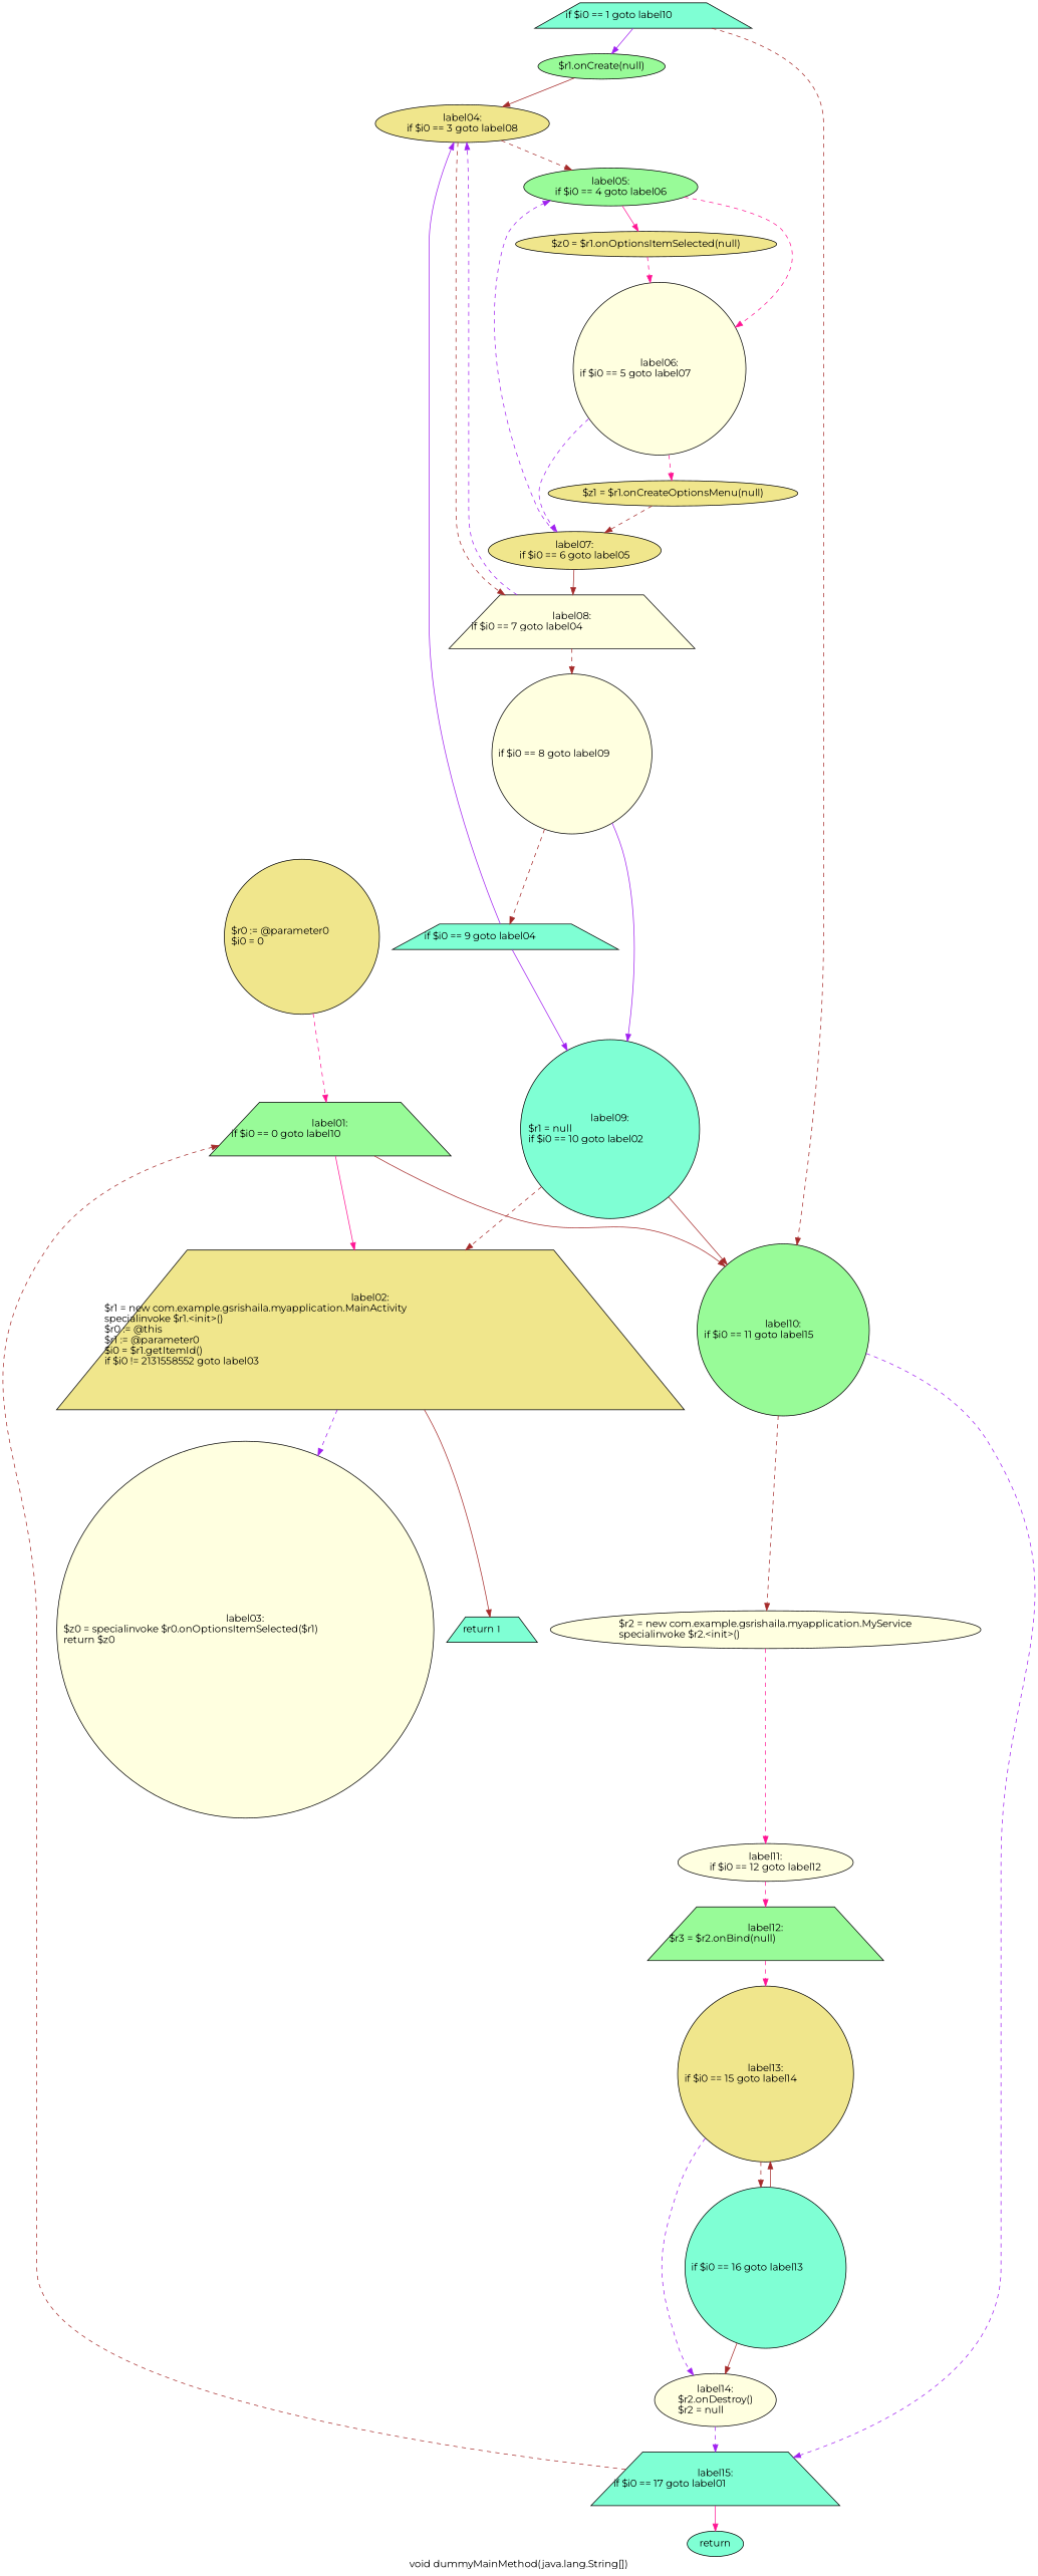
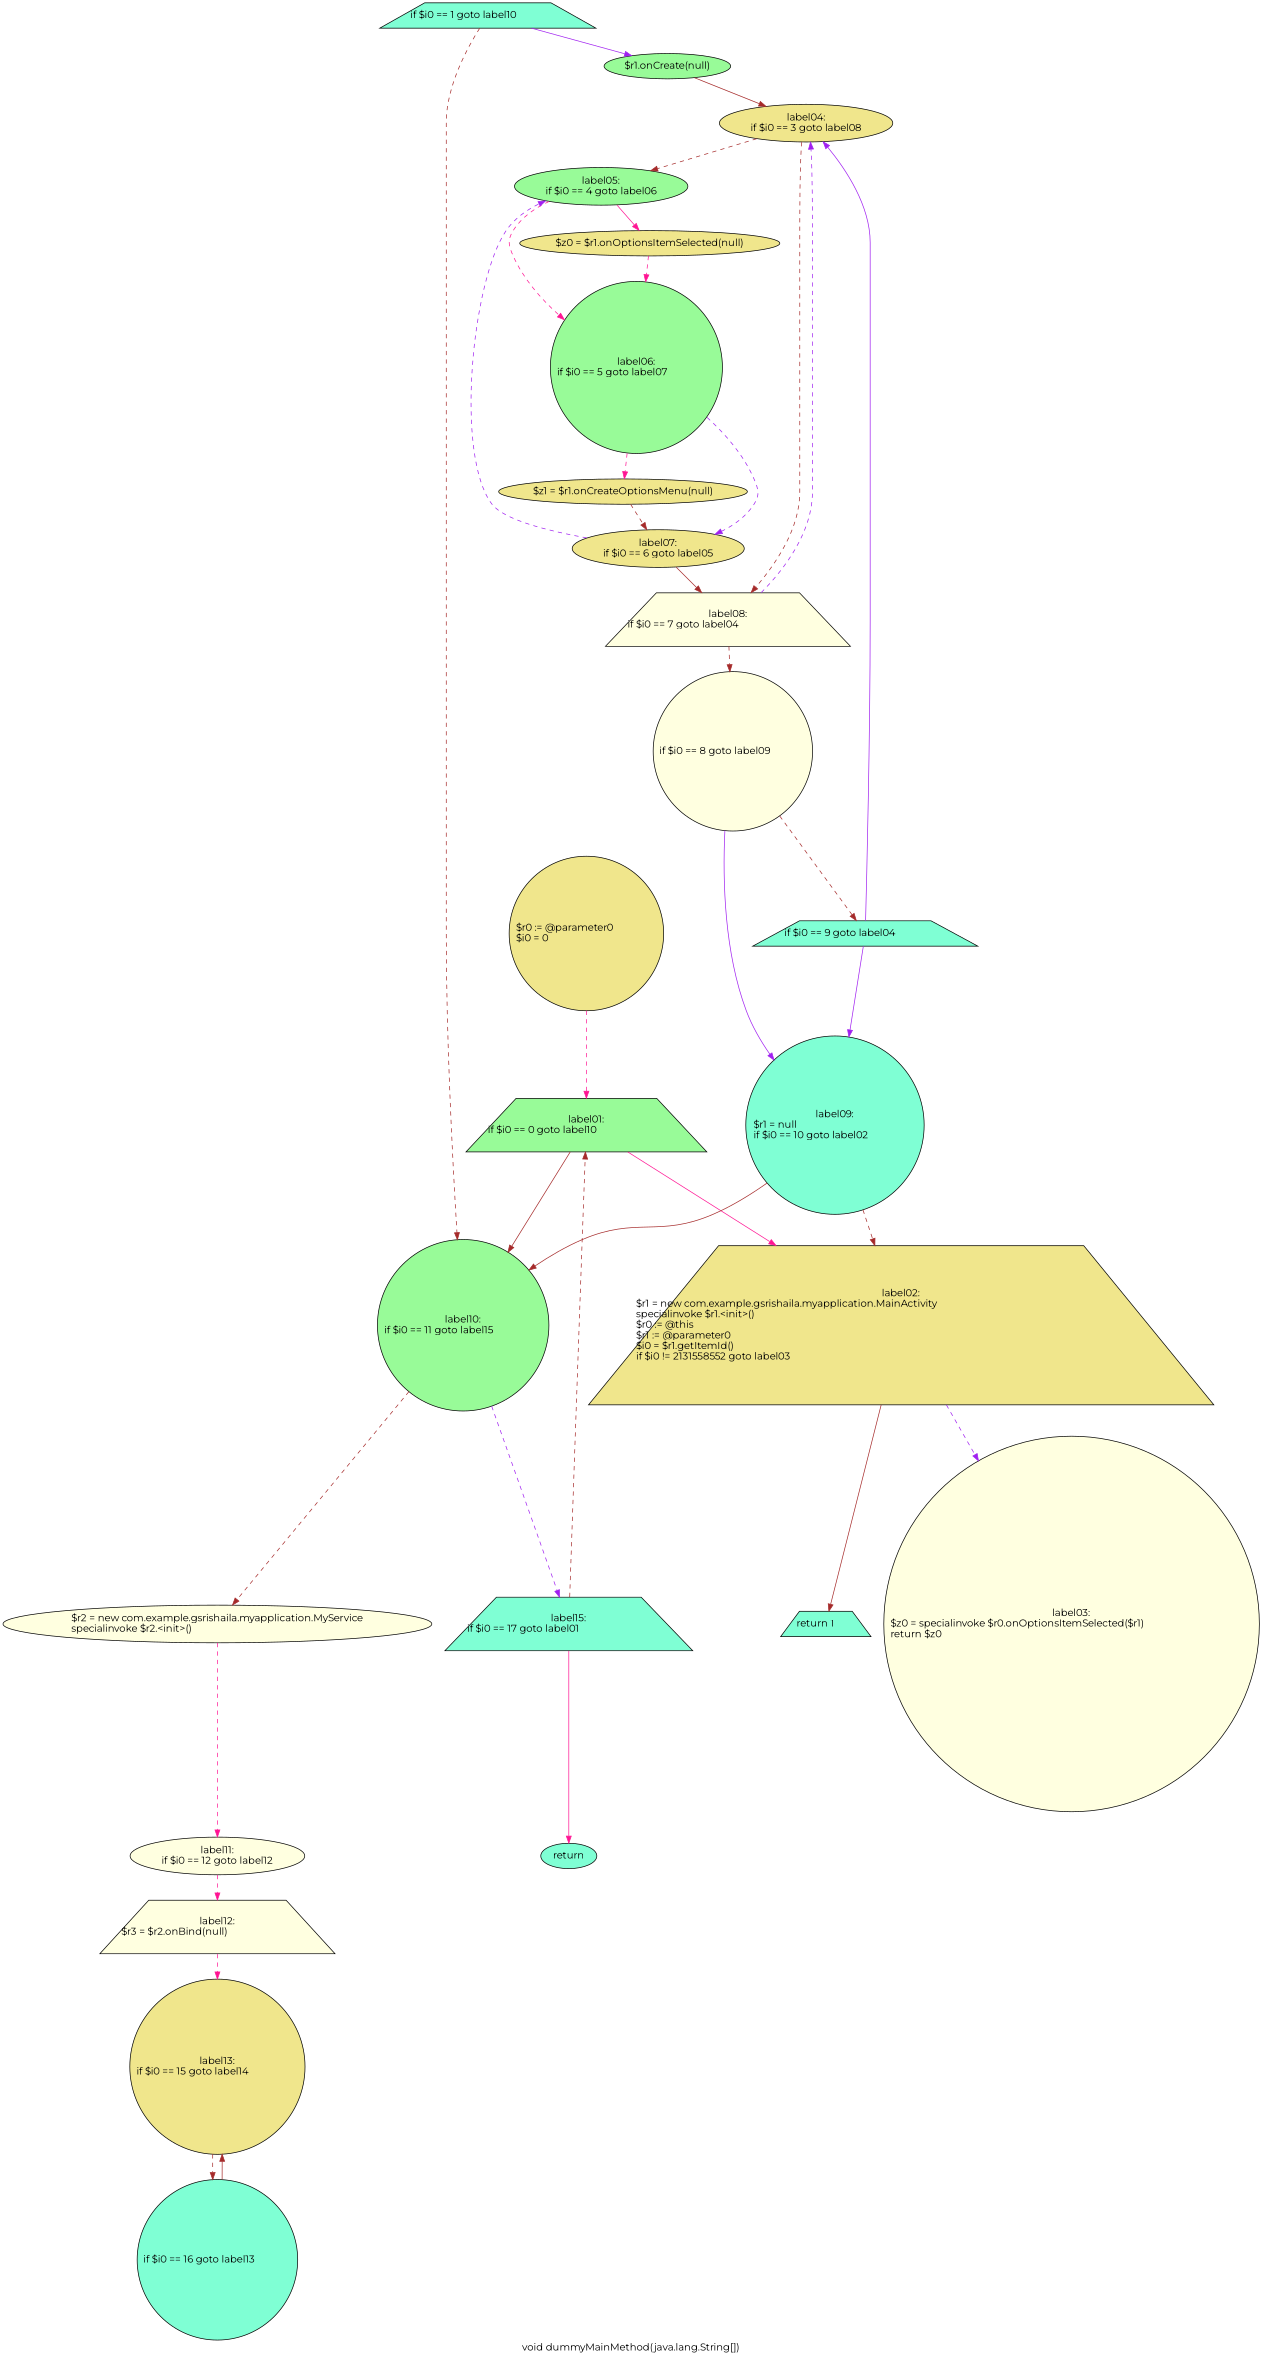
  digraph {
    fontname=Montserrat
    label="void dummyMainMethod(java.lang.String[])"
    node [fillcolor=khaki fontname=Montserrat shape=ellipse style=filled]
    edge [color=brown fontname=Montserrat style=dashed]
    n1 [label="$r0 := @parameter0\l$i0 = 0\l" shape=circle]
    n2 [fillcolor=palegreen label="label01:\nif $i0 == 0 goto label10\l" shape=trapezium]
    n3 [label="label02:\n$r1 = new com.example.gsrishaila.myapplication.MainActivity\lspecialinvoke $r1.<init>()\l$r0 := @this\l$r1 := @parameter0\l$i0 = $r1.getItemId()\lif $i0 != 2131558552 goto label03\l" shape=trapezium]
    n4 [fillcolor=palegreen label="label10:\nif $i0 == 11 goto label15\l" shape=circle]
    n5 [fillcolor=aquamarine label="return 1\l" shape=trapezium]
    n6 [fillcolor=lightyellow label="label03:\n$z0 = specialinvoke $r0.onOptionsItemSelected($r1)\lreturn $z0\l" shape=circle]
    n7 [fillcolor=lightyellow label="$r2 = new com.example.gsrishaila.myapplication.MyService\lspecialinvoke $r2.<init>()\l"]
    n8 [fillcolor=aquamarine label="label15:\nif $i0 == 17 goto label01\l" shape=trapezium]
    n9 [fillcolor=lightyellow label="label11:\nif $i0 == 12 goto label12\l"]
    n10 [fillcolor=aquamarine label="return\l"]
    n11 [fillcolor=aquamarine label="if $i0 == 1 goto label10\l" shape=trapezium]
    n12 [fillcolor=palegreen label="$r1.onCreate(null)\l"]
    n13 [label="label04:\nif $i0 == 3 goto label08\l"]
    n14 [fillcolor=palegreen label="label05:\nif $i0 == 4 goto label06\l"]
    n15 [fillcolor=lightyellow label="label08:\nif $i0 == 7 goto label04\l" shape=trapezium]
    n16 [label="$z0 = $r1.onOptionsItemSelected(null)\l"]
-   n17 [fillcolor=lightyellow label="label06:\nif $i0 == 5 goto label07\l" shape=circle]
+   n17 [fillcolor=palegreen label="label06:\nif $i0 == 5 goto label07\l" shape=circle]
    n18 [fillcolor=lightyellow label="if $i0 == 8 goto label09\l" shape=circle]
    n19 [label="$z1 = $r1.onCreateOptionsMenu(null)\l"]
    n20 [label="label07:\nif $i0 == 6 goto label05\l"]
    n21 [fillcolor=aquamarine label="if $i0 == 9 goto label04\l" shape=trapezium]
    n22 [fillcolor=aquamarine label="label09:\n$r1 = null\lif $i0 == 10 goto label02\l" shape=circle]
-   n23 [fillcolor=palegreen label="label12:\n$r3 = $r2.onBind(null)\l" shape=trapezium]
+   n23 [fillcolor=lightyellow label="label12:\n$r3 = $r2.onBind(null)\l" shape=trapezium]
    n24 [label="label13:\nif $i0 == 15 goto label14\l" shape=circle]
    n25 [fillcolor=aquamarine label="if $i0 == 16 goto label13\l" shape=circle]
-   n26 [fillcolor=lightyellow label="label14:\n$r2.onDestroy()\l$r2 = null\l"]
    n1 -> n2 [color=deeppink]
    n2 -> n3 [color=deeppink style=solid]
    n2 -> n4 [style=solid]
    n3 -> n5 [style=solid]
    n3 -> n6 [color=purple]
    n4 -> n7
    n4 -> n8 [color=purple]
    n7 -> n9 [color=deeppink]
    n8 -> n2
    n8 -> n10 [color=deeppink style=solid]
    n9 -> n23 [color=deeppink]
    n11 -> n4
    n11 -> n12 [color=purple style=solid]
    n12 -> n13 [style=solid]
    n13 -> n14
    n13 -> n15
    n14 -> n16 [color=deeppink style=solid]
    n14 -> n17 [color=deeppink]
    n15 -> n13 [color=purple]
    n15 -> n18
    n16 -> n17 [color=deeppink]
    n17 -> n19 [color=deeppink]
    n17 -> n20 [color=purple]
    n18 -> n21
    n18 -> n22 [color=purple style=solid]
    n19 -> n20
    n20 -> n14 [color=purple]
    n20 -> n15 [style=solid]
    n21 -> n13 [color=purple style=solid]
    n21 -> n22 [color=purple style=solid]
    n22 -> n3
    n22 -> n4 [style=solid]
    n23 -> n24 [color=deeppink]
    n24 -> n25
-   n24 -> n26 [color=purple]
    n25 -> n24 [style=solid]
-   n25 -> n26 [style=solid]
-   n26 -> n8 [color=purple]
  }
